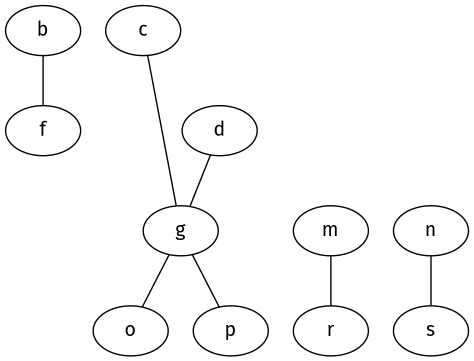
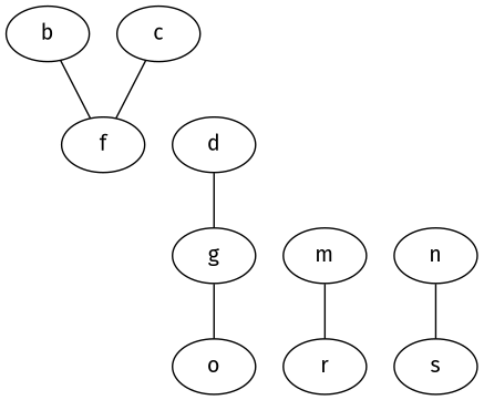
  graph {
    fontname="Fira Sans"
    node [fontname="Fira Sans"]
    edge [fontname="Fira Sans"]
    b
    c
    d
    f
    g
    m
    n
    o
-   p
    r
    s
    subgraph sub_1 {
      rank=same
      b
      c
    }
    subgraph sub_2 {
      rank=same
      d
      f
    }
    subgraph sub_3 {
      rank=same
      g
      m
      n
    }
    subgraph sub_4 {
      rank=same
      o
-     p
      r
      s
    }
    b -- f
-   c -- g
+   c -- f
    d -- g
    g -- o
-   g -- p
    m -- r
    n -- s
  }
